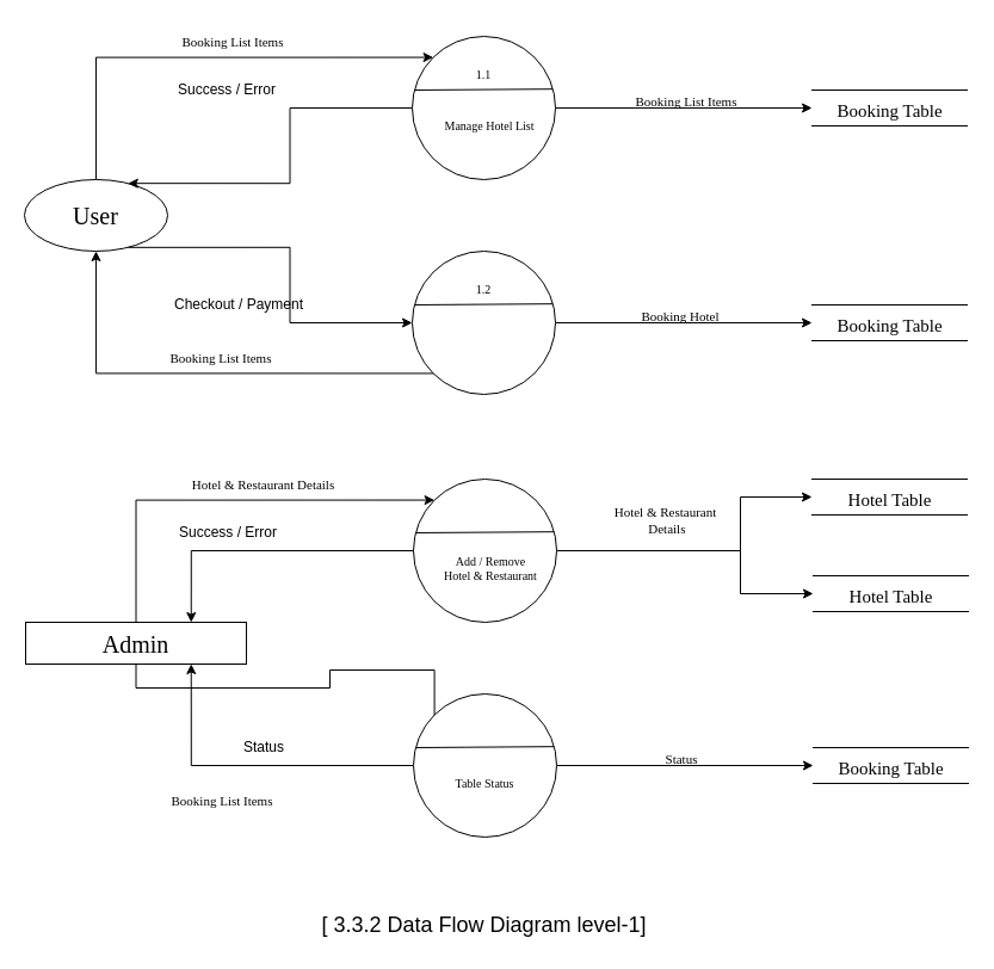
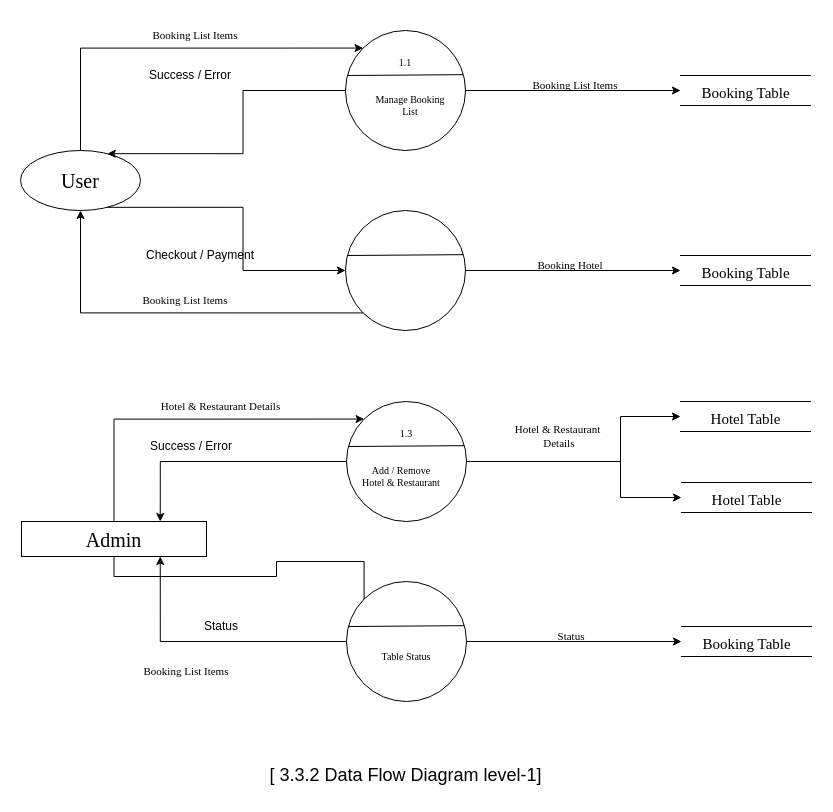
  <mxCell id="0" />
  <mxCell id="1" parent="0" />
  <mxCell id="2" style="edgeStyle=orthogonalEdgeStyle;rounded=0;orthogonalLoop=1;jettySize=auto;html=1;exitX=0.5;exitY=0;exitDx=0;exitDy=0;fontFamily=Lucida Console;fontSize=20;entryX=0;entryY=0;entryDx=0;entryDy=0;" parent="1" source="4" target="7" edge="1"><mxGeometry relative="1" as="geometry" /></mxCell>
  <mxCell id="3" style="edgeStyle=orthogonalEdgeStyle;rounded=0;orthogonalLoop=1;jettySize=auto;html=1;exitX=0.75;exitY=1;exitDx=0;exitDy=0;" parent="1" source="4" target="10" edge="1"><mxGeometry relative="1" as="geometry" /></mxCell>
  <mxCell id="4" value="&lt;font face=&quot;Lucida Console&quot; style=&quot;font-size: 20px;&quot;&gt;User&lt;/font&gt;" style="ellipse;whiteSpace=wrap;html=1;" parent="1" vertex="1"><mxGeometry x="20" y="150" width="120" height="60" as="geometry" /></mxCell>
  <mxCell id="5" style="edgeStyle=orthogonalEdgeStyle;rounded=0;orthogonalLoop=1;jettySize=auto;html=1;exitX=0;exitY=0.5;exitDx=0;exitDy=0;entryX=0.75;entryY=0;entryDx=0;entryDy=0;fontFamily=Lucida Console;fontSize=20;" parent="1" source="7" target="4" edge="1"><mxGeometry relative="1" as="geometry" /></mxCell>
  <mxCell id="6" style="edgeStyle=orthogonalEdgeStyle;rounded=0;orthogonalLoop=1;jettySize=auto;html=1;exitX=1;exitY=0.5;exitDx=0;exitDy=0;fontFamily=Lucida Console;fontSize=20;" parent="1" source="7" target="11" edge="1"><mxGeometry relative="1" as="geometry" /></mxCell>
  <mxCell id="7" value="" style="ellipse;whiteSpace=wrap;html=1;aspect=fixed;fontFamily=Lucida Console;fontSize=20;" parent="1" vertex="1"><mxGeometry x="345" y="30" width="120" height="120" as="geometry" /></mxCell>
  <mxCell id="8" style="edgeStyle=orthogonalEdgeStyle;rounded=0;orthogonalLoop=1;jettySize=auto;html=1;exitX=1;exitY=0.5;exitDx=0;exitDy=0;fontFamily=Lucida Console;fontSize=20;" parent="1" source="10" target="12" edge="1"><mxGeometry relative="1" as="geometry" /></mxCell>
  <mxCell id="9" style="edgeStyle=orthogonalEdgeStyle;rounded=0;orthogonalLoop=1;jettySize=auto;html=1;exitX=0;exitY=1;exitDx=0;exitDy=0;entryX=0.5;entryY=1;entryDx=0;entryDy=0;" parent="1" source="10" target="4" edge="1"><mxGeometry relative="1" as="geometry" /></mxCell>
  <mxCell id="10" value="" style="ellipse;whiteSpace=wrap;html=1;aspect=fixed;fontFamily=Lucida Console;fontSize=20;" parent="1" vertex="1"><mxGeometry x="345" y="210" width="120" height="120" as="geometry" /></mxCell>
  <mxCell id="11" value="&lt;font style=&quot;font-size: 15px;&quot;&gt;Booking Table&lt;/font&gt;" style="html=1;dashed=0;whitespace=wrap;shape=partialRectangle;right=0;left=0;fontFamily=Lucida Console;fontSize=20;" parent="1" vertex="1"><mxGeometry x="680" y="75" width="130" height="30" as="geometry" /></mxCell>
  <mxCell id="12" value="&lt;font style=&quot;font-size: 15px;&quot;&gt;Booking Table&lt;/font&gt;" style="html=1;dashed=0;whitespace=wrap;shape=partialRectangle;right=0;left=0;fontFamily=Lucida Console;fontSize=20;" parent="1" vertex="1"><mxGeometry x="680" y="255" width="130" height="30" as="geometry" /></mxCell>
  <mxCell id="13" value="" style="endArrow=none;html=1;rounded=0;fontFamily=Lucida Console;fontSize=15;entryX=0.981;entryY=0.368;entryDx=0;entryDy=0;entryPerimeter=0;exitX=0.016;exitY=0.375;exitDx=0;exitDy=0;exitPerimeter=0;" parent="1" source="7" target="7" edge="1"><mxGeometry width="50" height="50" relative="1" as="geometry"><mxPoint x="350" y="75" as="sourcePoint" /><mxPoint x="445" y="75" as="targetPoint" /></mxGeometry></mxCell>
  <mxCell id="14" value="" style="endArrow=none;html=1;rounded=0;fontFamily=Lucida Console;fontSize=15;entryX=0.981;entryY=0.368;entryDx=0;entryDy=0;entryPerimeter=0;exitX=0.016;exitY=0.375;exitDx=0;exitDy=0;exitPerimeter=0;" parent="1" edge="1"><mxGeometry width="50" height="50" relative="1" as="geometry"><mxPoint x="347" y="255" as="sourcePoint" /><mxPoint x="462.8" y="254.16" as="targetPoint" /></mxGeometry></mxCell>
  <mxCell id="15" value="&lt;font style=&quot;font-size: 10px;&quot;&gt;1.1&lt;/font&gt;" style="text;html=1;strokeColor=none;fillColor=none;align=center;verticalAlign=middle;whiteSpace=wrap;rounded=0;fontFamily=Lucida Console;fontSize=15;" parent="1" vertex="1"><mxGeometry x="375" y="45" width="60" height="30" as="geometry" /></mxCell>
- <mxCell id="16" value="&lt;font style=&quot;font-size: 10px;&quot;&gt;1.2&lt;/font&gt;" style="text;html=1;strokeColor=none;fillColor=none;align=center;verticalAlign=middle;whiteSpace=wrap;rounded=0;fontFamily=Lucida Console;fontSize=15;" parent="1" vertex="1"><mxGeometry x="375" y="225" width="60" height="30" as="geometry" /></mxCell>
- <mxCell id="17" value="Manage Hotel List" style="text;html=1;strokeColor=none;fillColor=none;align=center;verticalAlign=middle;whiteSpace=wrap;rounded=0;fontFamily=Lucida Console;fontSize=10;" parent="1" vertex="1"><mxGeometry x="370" y="90" width="80" height="30" as="geometry" /></mxCell>
+ <mxCell id="17" value="Manage Booking List" style="text;html=1;strokeColor=none;fillColor=none;align=center;verticalAlign=middle;whiteSpace=wrap;rounded=0;fontFamily=Lucida Console;fontSize=10;" parent="1" vertex="1"><mxGeometry x="370" y="90" width="80" height="30" as="geometry" /></mxCell>
  <mxCell id="18" value="Booking List Items" style="text;html=1;strokeColor=none;fillColor=none;align=center;verticalAlign=middle;whiteSpace=wrap;rounded=0;fontFamily=Lucida Console;fontSize=11;" parent="1" vertex="1"><mxGeometry x="510" y="70" width="130" height="30" as="geometry" /></mxCell>
  <mxCell id="19" value="Booking Hotel" style="text;html=1;strokeColor=none;fillColor=none;align=center;verticalAlign=middle;whiteSpace=wrap;rounded=0;fontFamily=Lucida Console;fontSize=11;" parent="1" vertex="1"><mxGeometry x="510" y="250" width="120" height="30" as="geometry" /></mxCell>
  <mxCell id="20" value="Booking List Items" style="text;html=1;strokeColor=none;fillColor=none;align=center;verticalAlign=middle;whiteSpace=wrap;rounded=0;fontFamily=Lucida Console;fontSize=11;" parent="1" vertex="1"><mxGeometry x="130" y="20" width="130" height="30" as="geometry" /></mxCell>
  <mxCell id="21" value="Booking List Items" style="text;html=1;strokeColor=none;fillColor=none;align=center;verticalAlign=middle;whiteSpace=wrap;rounded=0;fontFamily=Lucida Console;fontSize=11;" parent="1" vertex="1"><mxGeometry x="120" y="285" width="130" height="30" as="geometry" /></mxCell>
  <mxCell id="22" value="Checkout / Payment" style="text;html=1;strokeColor=none;fillColor=none;align=center;verticalAlign=middle;whiteSpace=wrap;rounded=0;" parent="1" vertex="1"><mxGeometry x="140" y="240" width="120" height="30" as="geometry" /></mxCell>
  <mxCell id="23" value="Success / Error" style="text;html=1;strokeColor=none;fillColor=none;align=center;verticalAlign=middle;whiteSpace=wrap;rounded=0;" parent="1" vertex="1"><mxGeometry x="140" y="60" width="100" height="30" as="geometry" /></mxCell>
  <mxCell id="24" style="edgeStyle=orthogonalEdgeStyle;rounded=0;orthogonalLoop=1;jettySize=auto;html=1;exitX=0.5;exitY=0;exitDx=0;exitDy=0;fontFamily=Lucida Console;fontSize=20;entryX=0;entryY=0;entryDx=0;entryDy=0;" parent="1" source="26" target="30" edge="1"><mxGeometry relative="1" as="geometry" /></mxCell>
  <mxCell id="25" style="edgeStyle=orthogonalEdgeStyle;rounded=0;orthogonalLoop=1;jettySize=auto;html=1;exitX=0.5;exitY=1;exitDx=0;exitDy=0;entryX=0;entryY=1;entryDx=0;entryDy=0;" parent="1" source="26" target="33" edge="1"><mxGeometry relative="1" as="geometry" /></mxCell>
  <mxCell id="26" value="&lt;font face=&quot;Lucida Console&quot; style=&quot;font-size: 20px;&quot;&gt;Admin&lt;/font&gt;" style="rounded=0;whiteSpace=wrap;html=1;" parent="1" vertex="1"><mxGeometry x="21" y="521" width="185" height="35" as="geometry" /></mxCell>
  <mxCell id="27" style="edgeStyle=orthogonalEdgeStyle;rounded=0;orthogonalLoop=1;jettySize=auto;html=1;exitX=0;exitY=0.5;exitDx=0;exitDy=0;entryX=0.75;entryY=0;entryDx=0;entryDy=0;fontFamily=Lucida Console;fontSize=20;" parent="1" source="30" target="26" edge="1"><mxGeometry relative="1" as="geometry" /></mxCell>
  <mxCell id="28" style="edgeStyle=orthogonalEdgeStyle;rounded=0;orthogonalLoop=1;jettySize=auto;html=1;exitX=1;exitY=0.5;exitDx=0;exitDy=0;fontFamily=Lucida Console;fontSize=20;" parent="1" source="30" target="34" edge="1"><mxGeometry relative="1" as="geometry"><Array as="points"><mxPoint x="620" y="461" /><mxPoint x="620" y="497" /></Array></mxGeometry></mxCell>
  <mxCell id="29" style="edgeStyle=orthogonalEdgeStyle;rounded=0;orthogonalLoop=1;jettySize=auto;html=1;exitX=1;exitY=0.5;exitDx=0;exitDy=0;entryX=0;entryY=0.5;entryDx=0;entryDy=0;" parent="1" source="30" target="47" edge="1"><mxGeometry relative="1" as="geometry"><Array as="points"><mxPoint x="620" y="461" /><mxPoint x="620" y="416" /></Array></mxGeometry></mxCell>
  <mxCell id="30" value="" style="ellipse;whiteSpace=wrap;html=1;aspect=fixed;fontFamily=Lucida Console;fontSize=20;" parent="1" vertex="1"><mxGeometry x="346" y="401" width="120" height="120" as="geometry" /></mxCell>
  <mxCell id="31" style="edgeStyle=orthogonalEdgeStyle;rounded=0;orthogonalLoop=1;jettySize=auto;html=1;exitX=1;exitY=0.5;exitDx=0;exitDy=0;fontFamily=Lucida Console;fontSize=20;" parent="1" source="33" target="35" edge="1"><mxGeometry relative="1" as="geometry" /></mxCell>
  <mxCell id="32" style="edgeStyle=orthogonalEdgeStyle;rounded=0;orthogonalLoop=1;jettySize=auto;html=1;exitX=0;exitY=0.5;exitDx=0;exitDy=0;entryX=0.75;entryY=1;entryDx=0;entryDy=0;" parent="1" source="33" target="26" edge="1"><mxGeometry relative="1" as="geometry" /></mxCell>
  <mxCell id="33" value="" style="ellipse;whiteSpace=wrap;html=1;aspect=fixed;fontFamily=Lucida Console;fontSize=20;" parent="1" vertex="1"><mxGeometry x="346" y="581" width="120" height="120" as="geometry" /></mxCell>
  <mxCell id="34" value="&lt;font style=&quot;font-size: 15px;&quot;&gt;Hotel Table&lt;/font&gt;" style="html=1;dashed=0;whitespace=wrap;shape=partialRectangle;right=0;left=0;fontFamily=Lucida Console;fontSize=20;" parent="1" vertex="1"><mxGeometry x="681" y="482" width="130" height="30" as="geometry" /></mxCell>
  <mxCell id="35" value="&lt;font style=&quot;font-size: 15px;&quot;&gt;Booking Table&lt;/font&gt;" style="html=1;dashed=0;whitespace=wrap;shape=partialRectangle;right=0;left=0;fontFamily=Lucida Console;fontSize=20;" parent="1" vertex="1"><mxGeometry x="681" y="626" width="130" height="30" as="geometry" /></mxCell>
  <mxCell id="36" value="" style="endArrow=none;html=1;rounded=0;fontFamily=Lucida Console;fontSize=15;entryX=0.981;entryY=0.368;entryDx=0;entryDy=0;entryPerimeter=0;exitX=0.016;exitY=0.375;exitDx=0;exitDy=0;exitPerimeter=0;" parent="1" source="30" target="30" edge="1"><mxGeometry width="50" height="50" relative="1" as="geometry"><mxPoint x="351" y="446" as="sourcePoint" /><mxPoint x="446" y="446" as="targetPoint" /></mxGeometry></mxCell>
  <mxCell id="37" value="" style="endArrow=none;html=1;rounded=0;fontFamily=Lucida Console;fontSize=15;entryX=0.981;entryY=0.368;entryDx=0;entryDy=0;entryPerimeter=0;exitX=0.016;exitY=0.375;exitDx=0;exitDy=0;exitPerimeter=0;" parent="1" edge="1"><mxGeometry width="50" height="50" relative="1" as="geometry"><mxPoint x="348" y="626" as="sourcePoint" /><mxPoint x="463.8" y="625.16" as="targetPoint" /></mxGeometry></mxCell>
- <mxCell id="39" value="Add / Remove&lt;br&gt;Hotel &amp;amp; Restaurant" style="text;html=1;strokeColor=none;fillColor=none;align=center;verticalAlign=middle;whiteSpace=wrap;rounded=0;fontFamily=Lucida Console;fontSize=10;" parent="1" vertex="1"><mxGeometry x="371" y="461" width="80" height="30" as="geometry" /></mxCell>
+ <mxCell id="38" value="&lt;font style=&quot;font-size: 10px;&quot;&gt;1.3&lt;/font&gt;" style="text;html=1;strokeColor=none;fillColor=none;align=center;verticalAlign=middle;whiteSpace=wrap;rounded=0;fontFamily=Lucida Console;fontSize=15;" parent="1" vertex="1"><mxGeometry x="376" y="416" width="60" height="30" as="geometry" /></mxCell>
+ <mxCell id="39" value="Add / Remove&lt;br&gt;Hotel &amp;amp; Restaurant" style="text;html=1;strokeColor=none;fillColor=none;align=center;verticalAlign=middle;whiteSpace=wrap;rounded=0;fontFamily=Lucida Console;fontSize=10;" parent="1" vertex="1"><mxGeometry x="361" y="461" width="80" height="30" as="geometry" /></mxCell>
  <mxCell id="40" value="Table Status" style="text;html=1;strokeColor=none;fillColor=none;align=center;verticalAlign=middle;whiteSpace=wrap;rounded=0;fontFamily=Lucida Console;fontSize=10;" parent="1" vertex="1"><mxGeometry x="371" y="641" width="70" height="30" as="geometry" /></mxCell>
  <mxCell id="41" value="Status" style="text;html=1;strokeColor=none;fillColor=none;align=center;verticalAlign=middle;whiteSpace=wrap;rounded=0;fontFamily=Lucida Console;fontSize=11;" parent="1" vertex="1"><mxGeometry x="511" y="621" width="120" height="30" as="geometry" /></mxCell>
  <mxCell id="42" value="Hotel &amp;amp; Restaurant Details" style="text;html=1;strokeColor=none;fillColor=none;align=center;verticalAlign=middle;whiteSpace=wrap;rounded=0;fontFamily=Lucida Console;fontSize=11;" parent="1" vertex="1"><mxGeometry x="131" y="391" width="179" height="30" as="geometry" /></mxCell>
  <mxCell id="43" value="Booking List Items" style="text;html=1;strokeColor=none;fillColor=none;align=center;verticalAlign=middle;whiteSpace=wrap;rounded=0;fontFamily=Lucida Console;fontSize=11;" parent="1" vertex="1"><mxGeometry x="121" y="656" width="130" height="30" as="geometry" /></mxCell>
  <mxCell id="44" value="Status" style="text;html=1;strokeColor=none;fillColor=none;align=center;verticalAlign=middle;whiteSpace=wrap;rounded=0;" parent="1" vertex="1"><mxGeometry x="161" y="611" width="120" height="30" as="geometry" /></mxCell>
  <mxCell id="45" value="Success / Error" style="text;html=1;strokeColor=none;fillColor=none;align=center;verticalAlign=middle;whiteSpace=wrap;rounded=0;" parent="1" vertex="1"><mxGeometry x="141" y="431" width="100" height="30" as="geometry" /></mxCell>
  <mxCell id="46" value="Hotel &amp;amp; Restaurant&lt;br&gt;&amp;nbsp;Details" style="text;html=1;strokeColor=none;fillColor=none;align=center;verticalAlign=middle;whiteSpace=wrap;rounded=0;fontFamily=Lucida Console;fontSize=11;" parent="1" vertex="1"><mxGeometry x="510" y="421" width="94.5" height="30" as="geometry" /></mxCell>
  <mxCell id="47" value="&lt;font style=&quot;font-size: 15px;&quot;&gt;Hotel Table&lt;/font&gt;" style="html=1;dashed=0;whitespace=wrap;shape=partialRectangle;right=0;left=0;fontFamily=Lucida Console;fontSize=20;" parent="1" vertex="1"><mxGeometry x="680" y="401" width="130" height="30" as="geometry" /></mxCell>
  <mxCell id="48" value="[ 3.3.2 Data Flow Diagram level-1]" style="text;html=1;strokeColor=none;fillColor=none;align=center;verticalAlign=middle;whiteSpace=wrap;rounded=0;fontSize=18;" parent="1" vertex="1"><mxGeometry x="263" y="760" width="285" height="30" as="geometry" /></mxCell>
